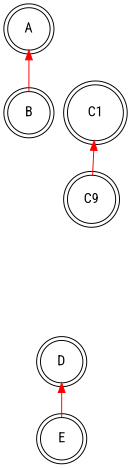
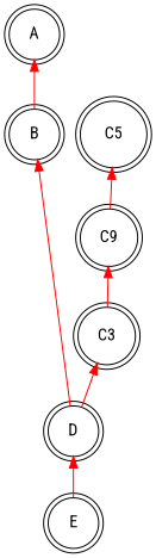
  digraph {
    fontname="Roboto Condensed"
    rankdir=BT
    node [fontname="Roboto Condensed" shape=doublecircle]
    edge [color=red dir=forward fontname="Roboto Condensed"]
    n1 [label=B]
-   n2 [label=C1]
+   n2 [label=C5]
    n3 [label=A]
    n4 [label=C9]
+   n5 [label=C3]
    n6 [label=D]
    n7 [label=E]
    subgraph sub_1 {
      rank=same
      n1
      n2
    }
    n1 -> n3
    n4 -> n2
+   n5 -> n4
+   n6 -> n1
+   n6 -> n5
    n7 -> n6
  }
